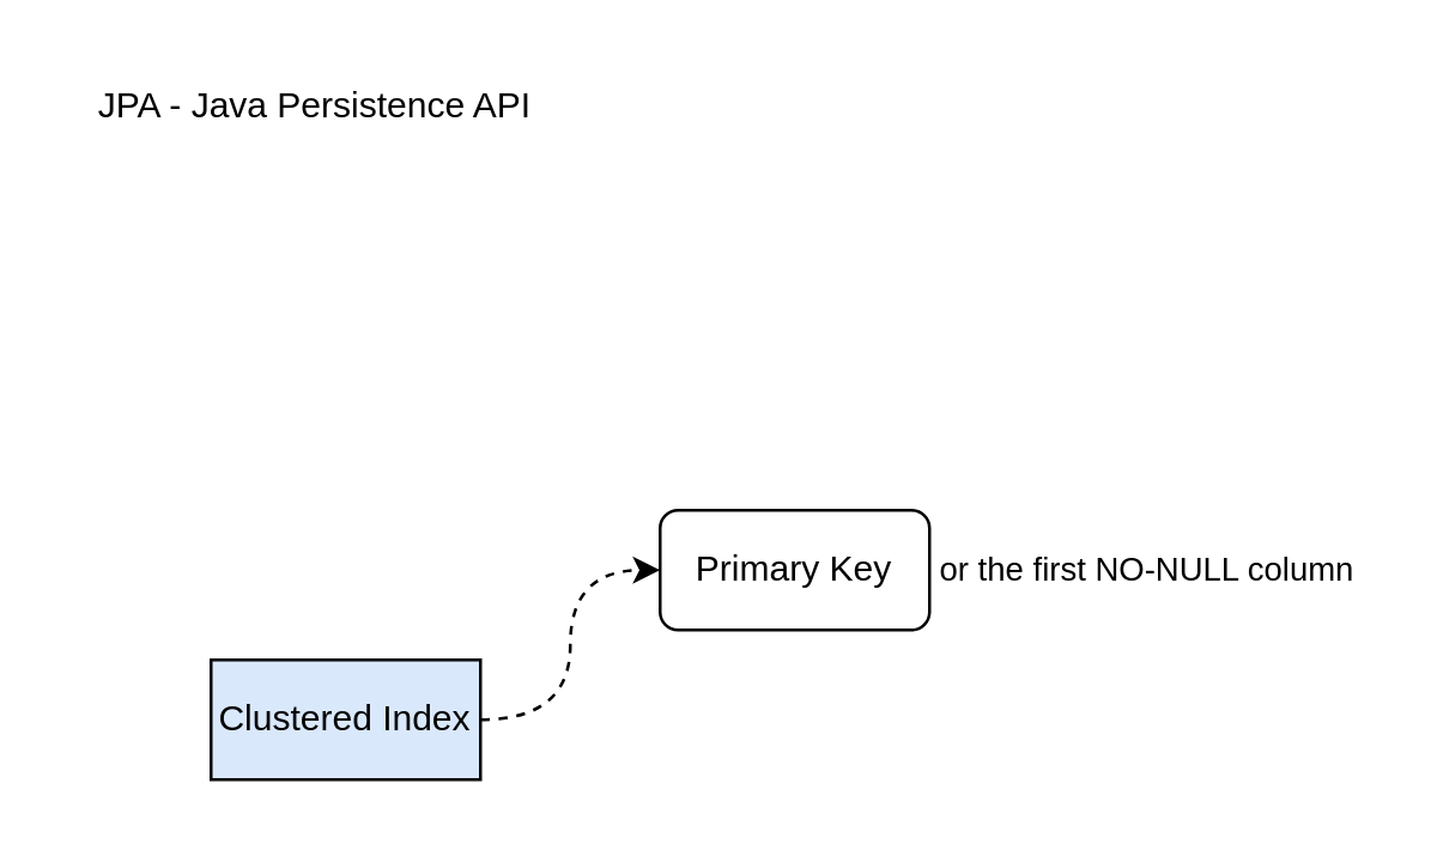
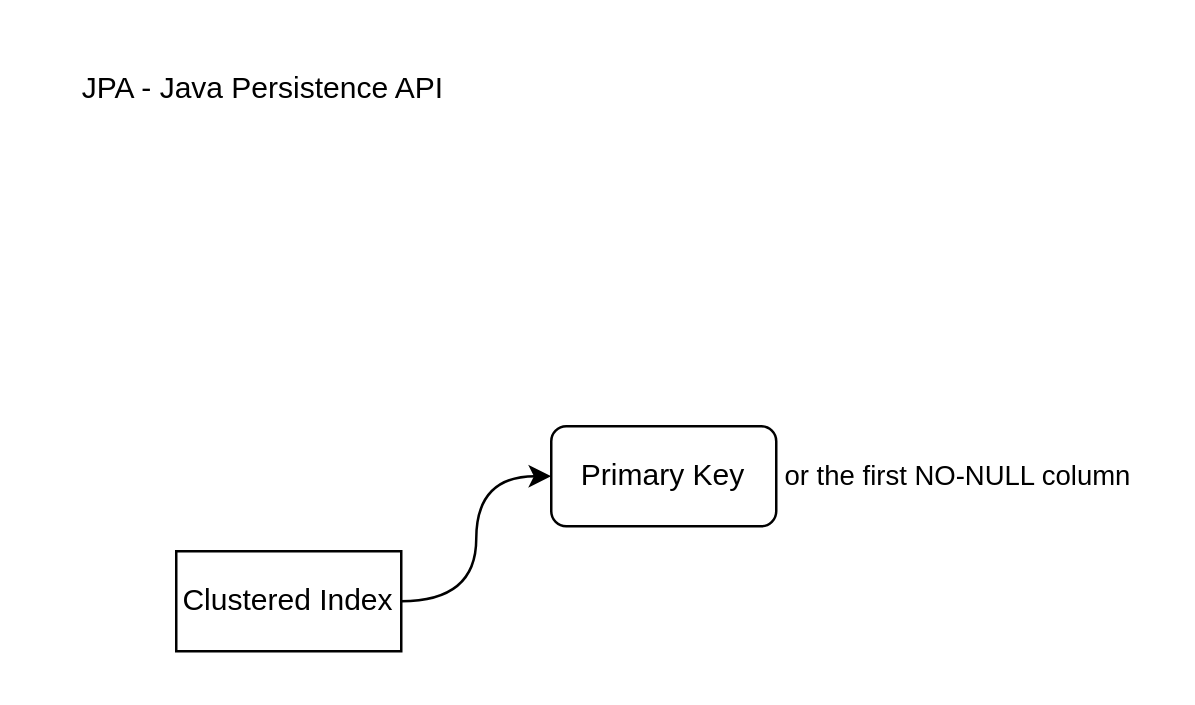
  <mxCell id="0" />
  <mxCell id="1" parent="0" />
  <mxCell id="2" value="JPA - Java Persistence API" style="text;html=1;align=center;verticalAlign=middle;whiteSpace=wrap;rounded=0;" parent="1" vertex="1"><mxGeometry x="20" y="20" width="170" height="30" as="geometry" /></mxCell>
- <mxCell id="3" style="edgeStyle=orthogonalEdgeStyle;rounded=0;orthogonalLoop=1;jettySize=auto;html=1;entryX=0;entryY=0.5;entryDx=0;entryDy=0;curved=1;dashed=1;" edge="1" parent="1" source="4" target="5"><mxGeometry relative="1" as="geometry" /></mxCell>
- <mxCell id="4" value="Clustered Index" style="rounded=0;whiteSpace=wrap;html=1;fillColor=#dae8fc;" vertex="1" parent="1"><mxGeometry x="70" y="220" width="90" height="40" as="geometry" /></mxCell>
+ <mxCell id="3" style="edgeStyle=orthogonalEdgeStyle;rounded=0;orthogonalLoop=1;jettySize=auto;html=1;entryX=0;entryY=0.5;entryDx=0;entryDy=0;curved=1;" edge="1" parent="1" source="4" target="5"><mxGeometry relative="1" as="geometry" /></mxCell>
+ <mxCell id="4" value="Clustered Index" style="rounded=0;whiteSpace=wrap;html=1;" vertex="1" parent="1"><mxGeometry x="70" y="220" width="90" height="40" as="geometry" /></mxCell>
  <mxCell id="5" value="Primary Key" style="whiteSpace=wrap;html=1;rounded=1;" vertex="1" parent="1"><mxGeometry x="220" y="170" width="90" height="40" as="geometry" /></mxCell>
  <mxCell id="6" value="or the first NO-NULL column" style="text;html=1;align=center;verticalAlign=middle;whiteSpace=wrap;rounded=0;fontFamily=Helvetica;fontSize=11;fontColor=default;labelBackgroundColor=default;" vertex="1" parent="1"><mxGeometry x="310" y="175" width="146" height="30" as="geometry" /></mxCell>
